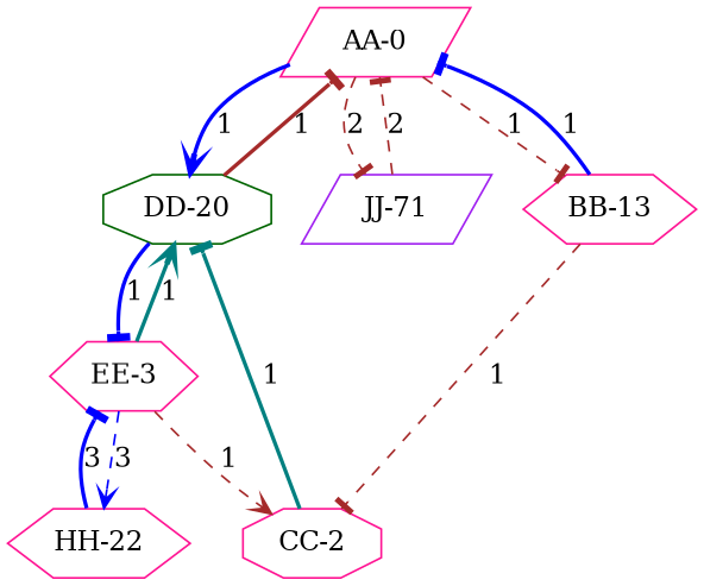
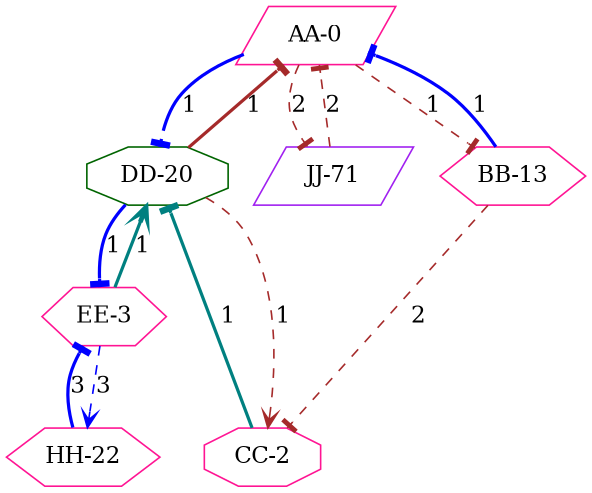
  digraph {
    fontname="DejaVu Serif"
    node [color=deeppink fontname="DejaVu Serif" shape=hexagon]
    edge [arrowhead=tee color=brown fontname="DejaVu Serif" style=bold]
    n1 [label="AA-0" shape=parallelogram]
    n2 [color=darkgreen label="DD-20" shape=octagon]
    n3 [color=purple label="JJ-71" shape=parallelogram]
    n4 [label="BB-13"]
    n5 [label="CC-2" shape=octagon]
    n6 [label="EE-3"]
    n7 [label="HH-22"]
-   n1 -> n2 [arrowhead=vee color=blue label=1]
+   n1 -> n2 [color=blue label=1]
    n1 -> n3 [label=2 style=dashed]
    n1 -> n4 [label=1 style=dashed]
    n2 -> n1 [label=1]
-   n6 -> n5 [arrowhead=vee label=1 style=dashed]
+   n2 -> n5 [arrowhead=vee label=1 style=dashed]
    n2 -> n6 [color=blue label=1]
    n3 -> n1 [label=2 style=dashed]
    n4 -> n1 [color=blue label=1]
-   n4 -> n5 [label=1 style=dashed]
+   n4 -> n5 [label=2 style=dashed]
    n5 -> n2 [color=teal label=1]
    n6 -> n2 [arrowhead=vee color=teal label=1]
    n6 -> n7 [arrowhead=vee color=blue label=3 style=dashed]
    n7 -> n6 [color=blue label=3]
  }
